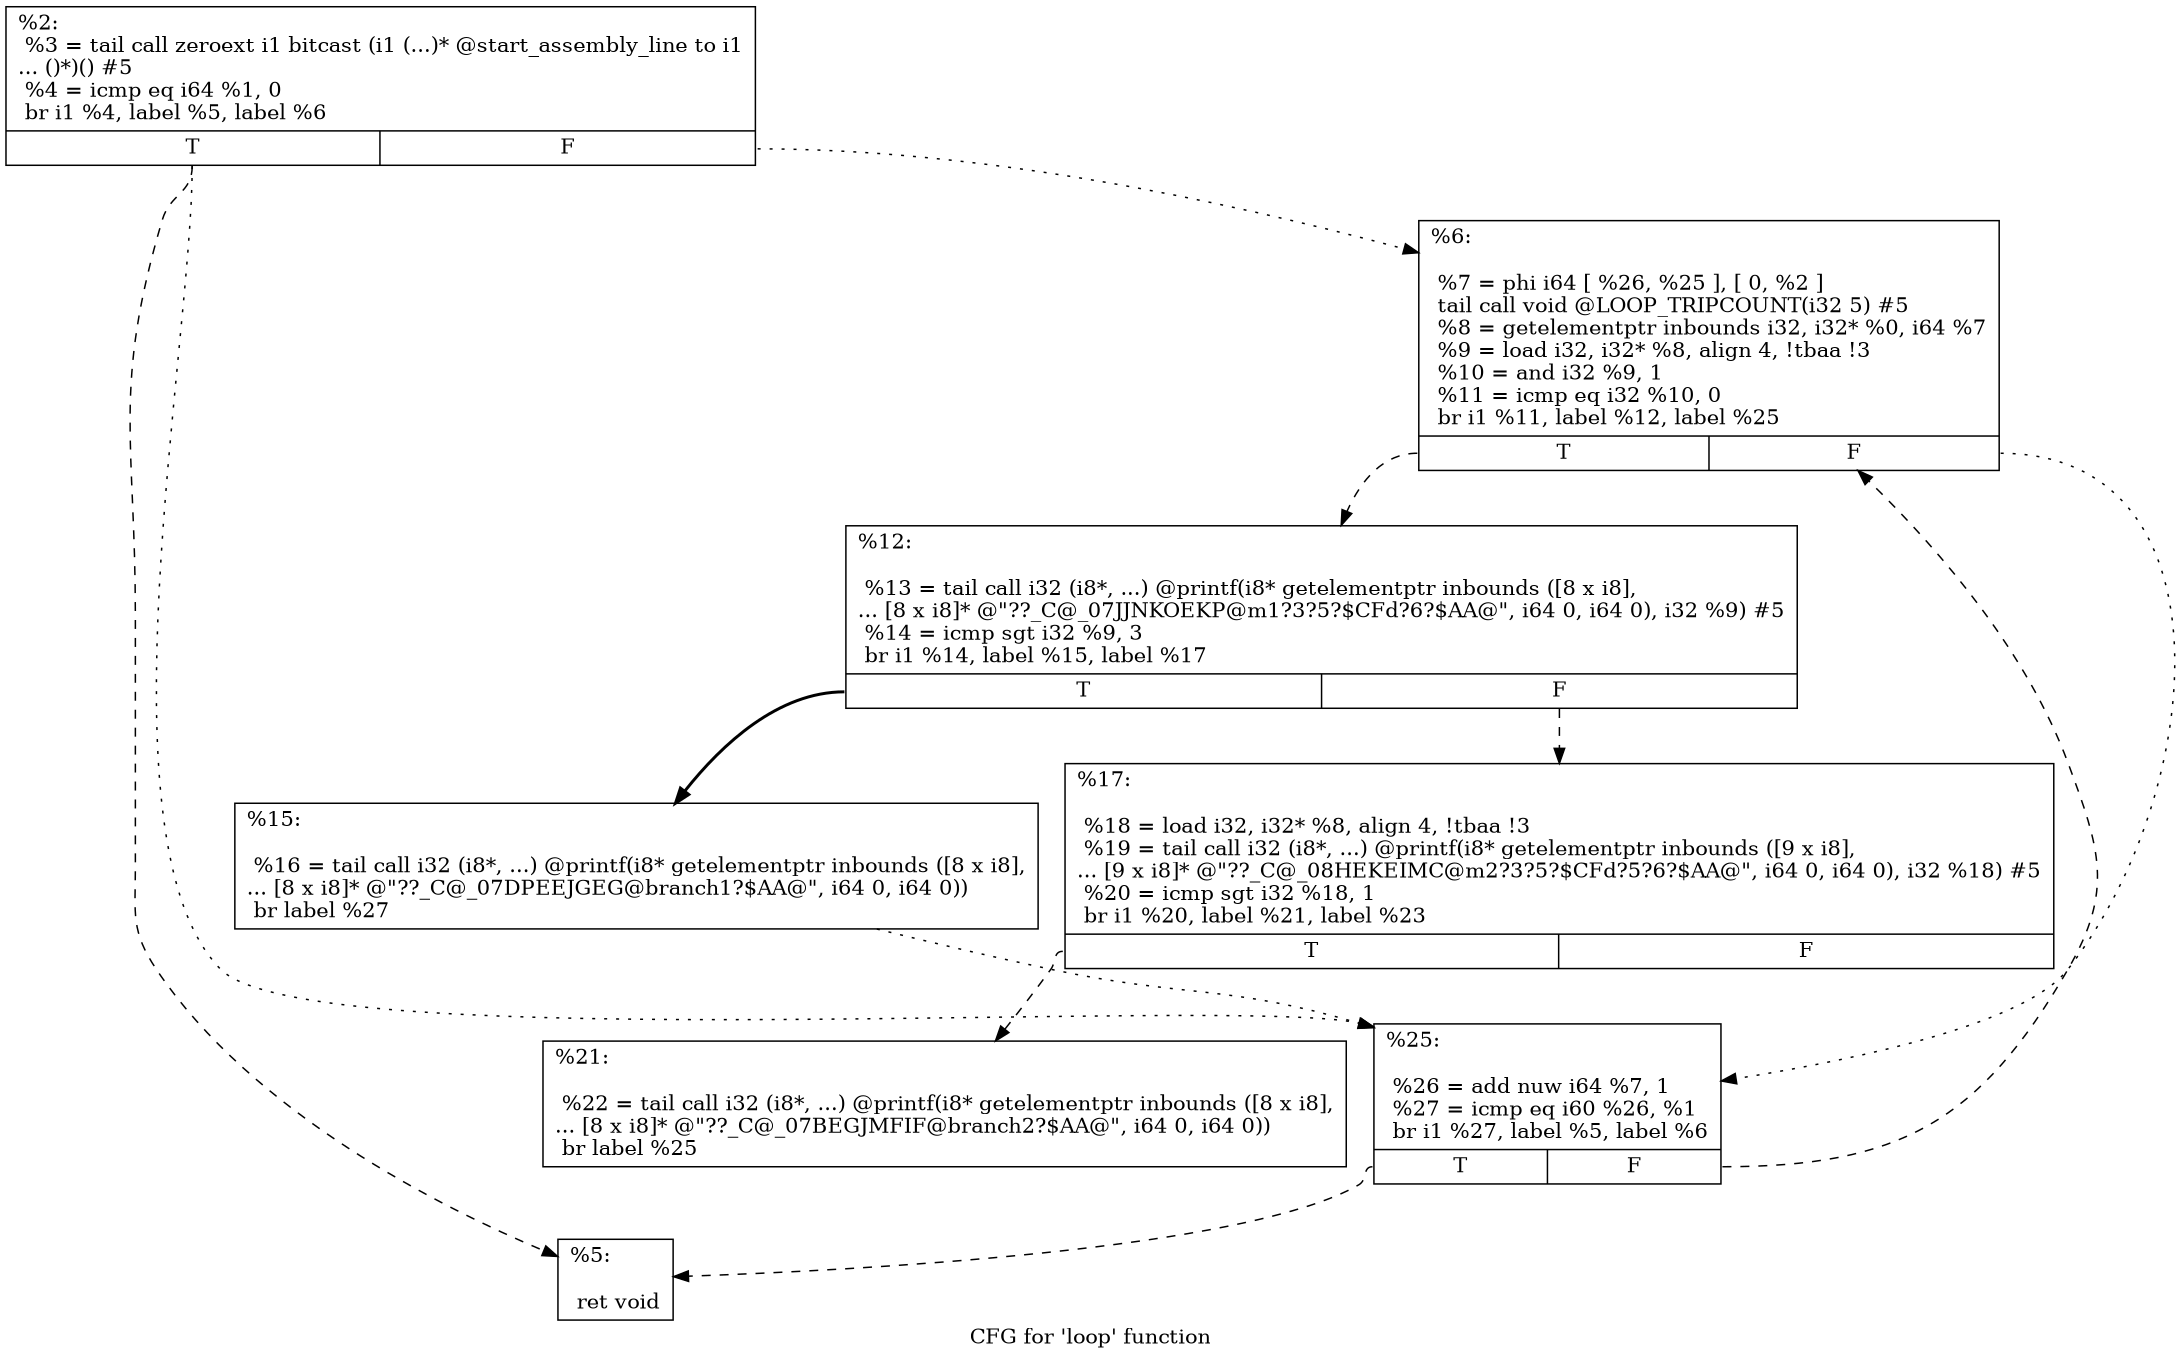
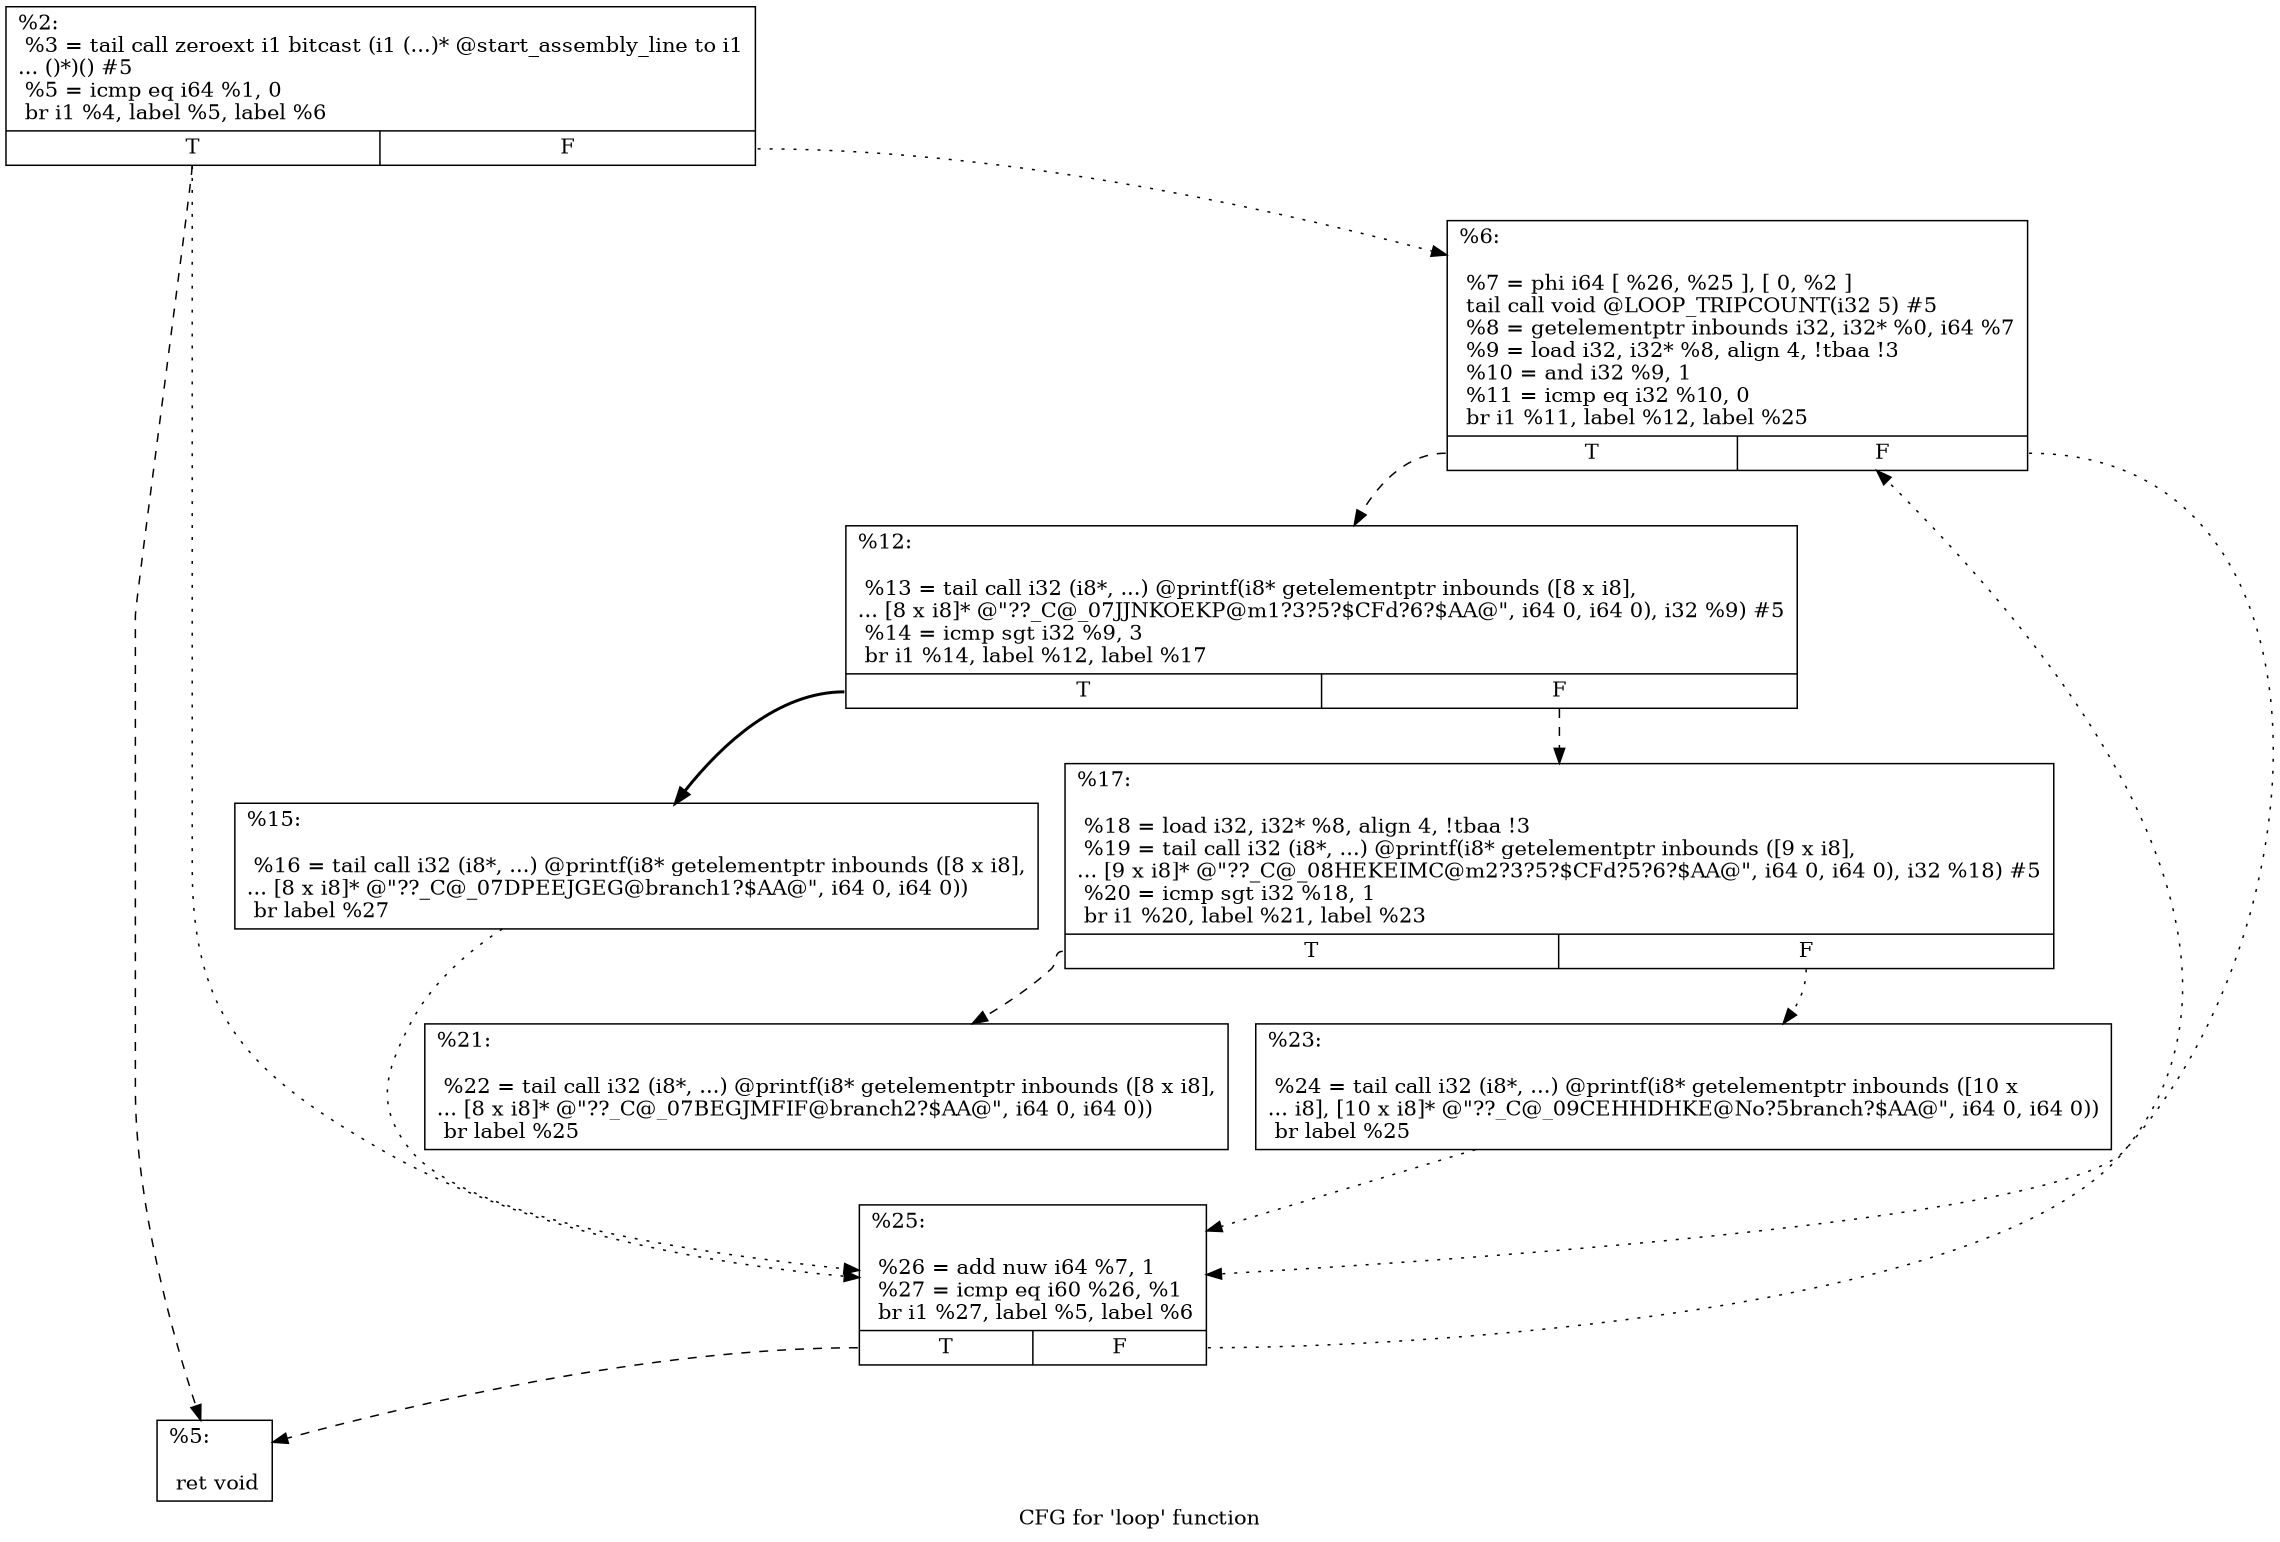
  digraph {
    label="CFG for 'loop' function"
    node [shape=record]
    edge [style=dotted tailport=s0]
-   n1 [label="{%2:\l  %3 = tail call zeroext i1 bitcast (i1 (...)* @start_assembly_line to i1\l... ()*)() #5\l  %4 = icmp eq i64 %1, 0\l  br i1 %4, label %5, label %6\l|{<s0>T|<s1>F}}"]
+   n1 [label="{%2:\l  %3 = tail call zeroext i1 bitcast (i1 (...)* @start_assembly_line to i1\l... ()*)() #5\l  %5 = icmp eq i64 %1, 0\l  br i1 %4, label %5, label %6\l|{<s0>T|<s1>F}}"]
    n2 [label="{%5:\l\l  ret void\l}"]
    n3 [label="{%6:\l\l  %7 = phi i64 [ %26, %25 ], [ 0, %2 ]\l  tail call void @LOOP_TRIPCOUNT(i32 5) #5\l  %8 = getelementptr inbounds i32, i32* %0, i64 %7\l  %9 = load i32, i32* %8, align 4, !tbaa !3\l  %10 = and i32 %9, 1\l  %11 = icmp eq i32 %10, 0\l  br i1 %11, label %12, label %25\l|{<s0>T|<s1>F}}"]
    n4 [label="{%25:\l\l  %26 = add nuw i64 %7, 1\l  %27 = icmp eq i60 %26, %1\l  br i1 %27, label %5, label %6\l|{<s0>T|<s1>F}}"]
-   n5 [label="{%12:\l\l  %13 = tail call i32 (i8*, ...) @printf(i8* getelementptr inbounds ([8 x i8],\l... [8 x i8]* @\"??_C@_07JJNKOEKP@m1?3?5?$CFd?6?$AA@\", i64 0, i64 0), i32 %9) #5\l  %14 = icmp sgt i32 %9, 3\l  br i1 %14, label %15, label %17\l|{<s0>T|<s1>F}}"]
+   n5 [label="{%12:\l\l  %13 = tail call i32 (i8*, ...) @printf(i8* getelementptr inbounds ([8 x i8],\l... [8 x i8]* @\"??_C@_07JJNKOEKP@m1?3?5?$CFd?6?$AA@\", i64 0, i64 0), i32 %9) #5\l  %14 = icmp sgt i32 %9, 3\l  br i1 %14, label %12, label %17\l|{<s0>T|<s1>F}}"]
    n6 [label="{%15:\l\l  %16 = tail call i32 (i8*, ...) @printf(i8* getelementptr inbounds ([8 x i8],\l... [8 x i8]* @\"??_C@_07DPEEJGEG@branch1?$AA@\", i64 0, i64 0))\l  br label %27\l}"]
    n7 [label="{%17:\l\l  %18 = load i32, i32* %8, align 4, !tbaa !3\l  %19 = tail call i32 (i8*, ...) @printf(i8* getelementptr inbounds ([9 x i8],\l... [9 x i8]* @\"??_C@_08HEKEIMC@m2?3?5?$CFd?5?6?$AA@\", i64 0, i64 0), i32 %18) #5\l  %20 = icmp sgt i32 %18, 1\l  br i1 %20, label %21, label %23\l|{<s0>T|<s1>F}}"]
    n8 [label="{%21:\l\l  %22 = tail call i32 (i8*, ...) @printf(i8* getelementptr inbounds ([8 x i8],\l... [8 x i8]* @\"??_C@_07BEGJMFIF@branch2?$AA@\", i64 0, i64 0))\l  br label %25\l}"]
+   n9 [label="{%23:\l\l  %24 = tail call i32 (i8*, ...) @printf(i8* getelementptr inbounds ([10 x\l... i8], [10 x i8]* @\"??_C@_09CEHHDHKE@No?5branch?$AA@\", i64 0, i64 0))\l  br label %25\l}"]
    n1 -> n2 [style=dashed]
    n1 -> n3 [tailport=s1]
    n1 -> n4
    n3 -> n4 [tailport=s1]
    n3 -> n5 [style=dashed]
    n4 -> n2 [style=dashed]
-   n4 -> n3 [style=dashed tailport=s1]
+   n4 -> n3 [tailport=s1]
    n5 -> n6 [style=bold]
    n5 -> n7 [style=dashed tailport=s1]
    n6 -> n4
    n7 -> n8 [style=dashed]
+   n7 -> n9 [tailport=s1]
+   n9 -> n4
  }
